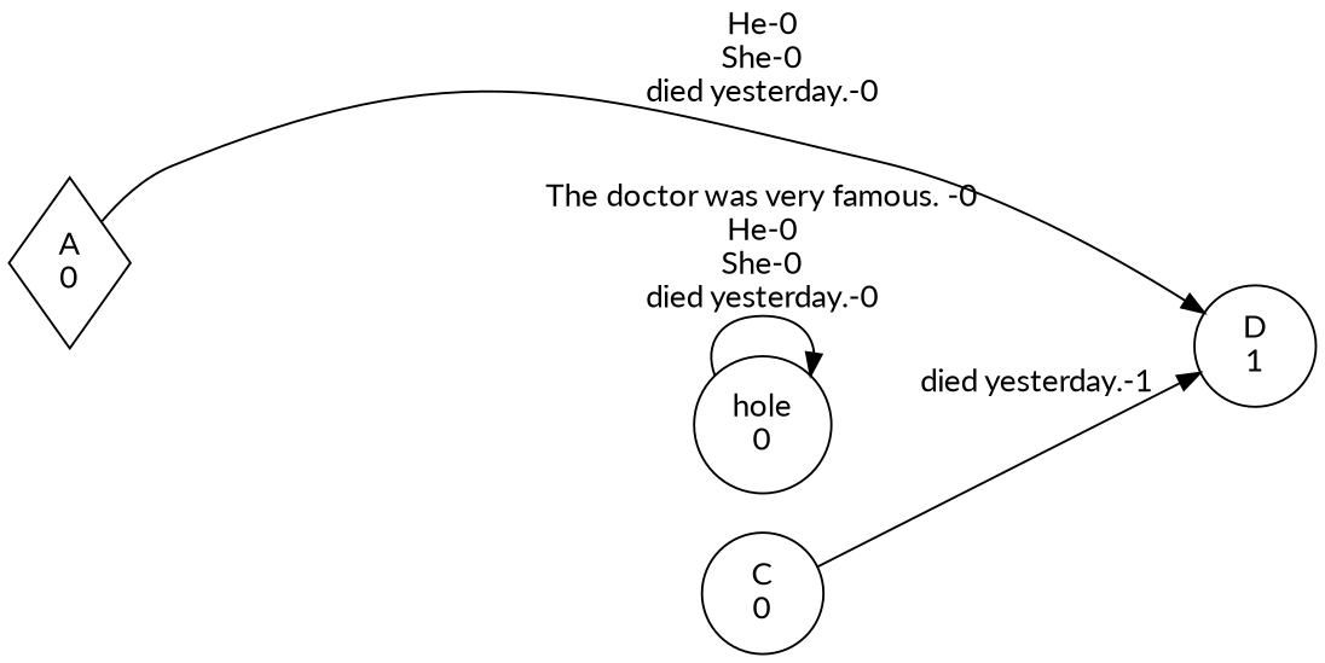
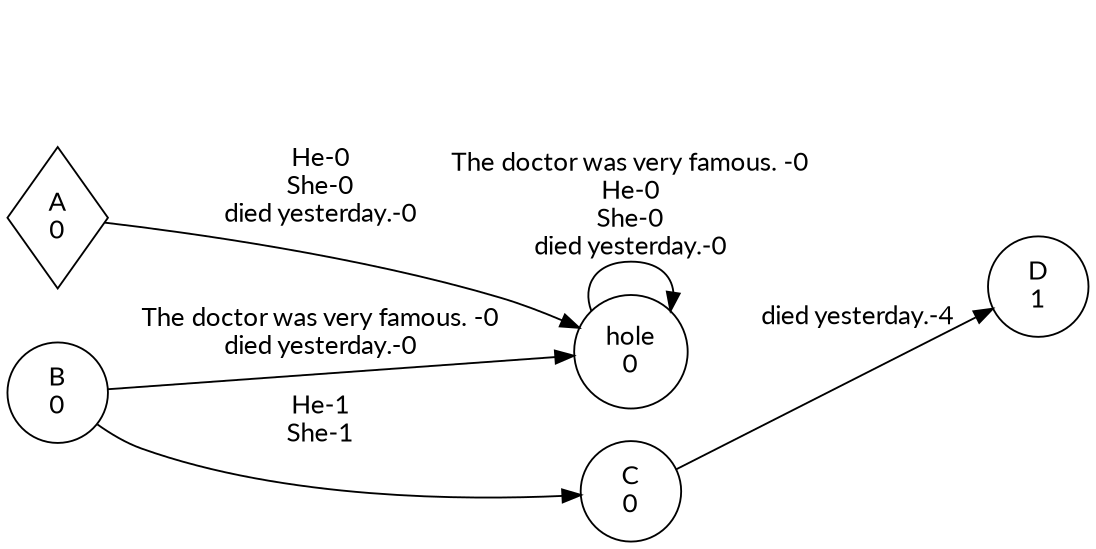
  digraph {
    fontname=Lato
    rankdir=LR
    node [fontname=Lato shape=circle]
    edge [fontname=Lato]
    n1 [label="A\n0" shape=diamond]
    n2 [label="hole\n0"]
+   n3 [label="B\n0"]
    n4 [label="C\n0"]
    n5 [label="D\n1"]
-   n1 -> n5 [label="He-0\nShe-0\ndied yesterday.-0"]
+   n1 -> n2 [label="He-0\nShe-0\ndied yesterday.-0"]
    n2 -> n2 [label="The doctor was very famous. -0\nHe-0\nShe-0\ndied yesterday.-0"]
-   n4 -> n5 [label="died yesterday.-1"]
+   n3 -> n2 [label="The doctor was very famous. -0\ndied yesterday.-0"]
+   n3 -> n4 [label="He-1\nShe-1"]
+   n4 -> n5 [label="died yesterday.-4"]
  }
